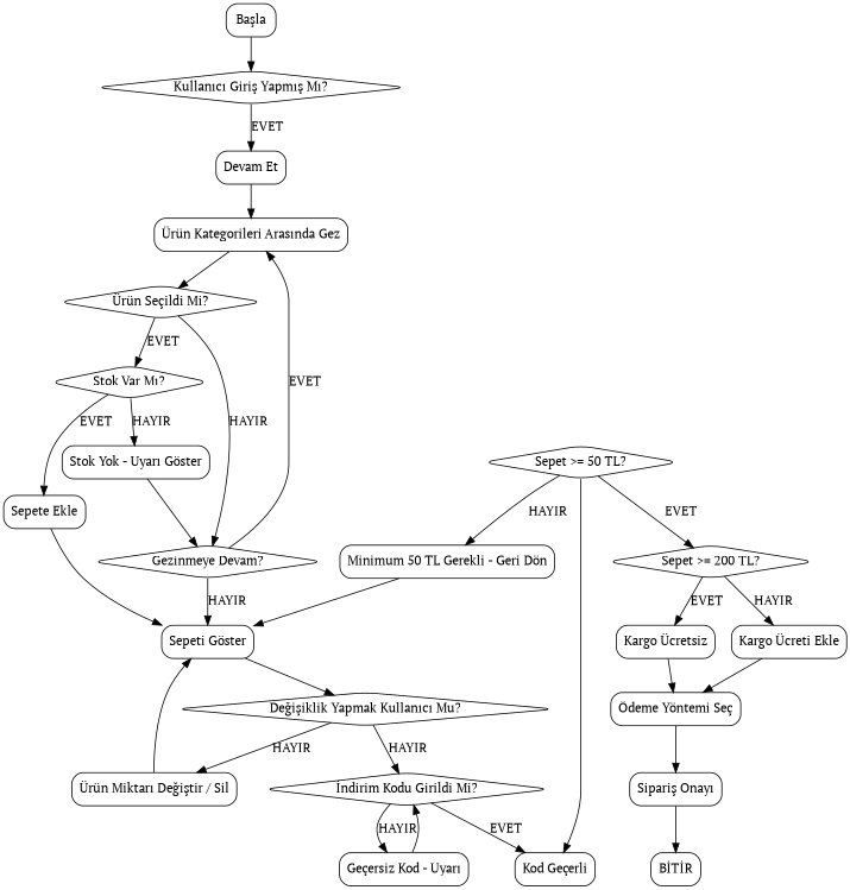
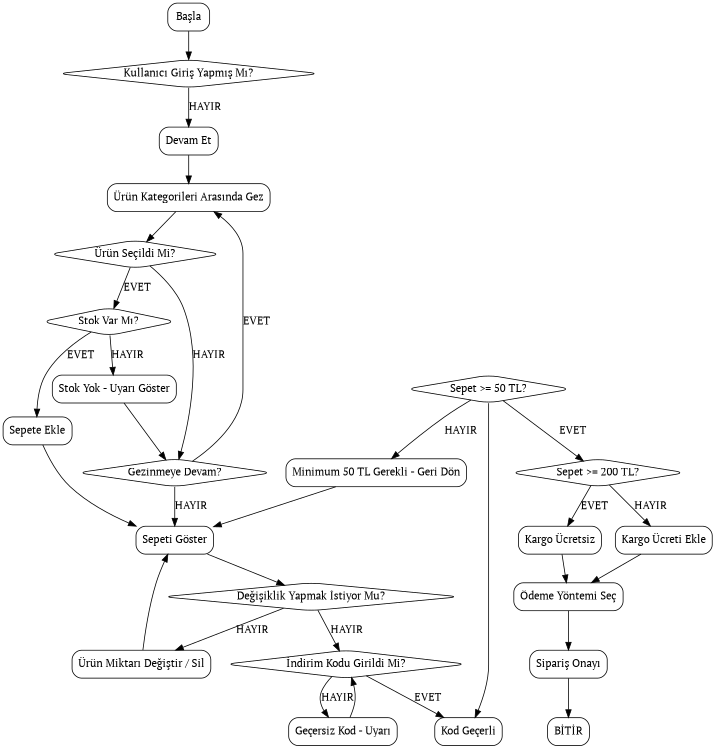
  digraph {
    fontname="PT Serif"
    rankdir=TB
    node [fontname="PT Serif" shape=box style=rounded]
    edge [fontname="PT Serif"]
    n1 [label="Başla"]
    n2 [label="Kullanıcı Giriş Yapmış Mı?" shape=diamond]
    n3 [label="Devam Et"]
    n4 [label="Ürün Kategorileri Arasında Gez"]
    n5 [label="Ürün Seçildi Mi?" shape=diamond]
    n6 [label="Stok Var Mı?" shape=diamond]
    n7 [label="Gezinmeye Devam?" shape=diamond]
    n8 [label="Sepete Ekle"]
    n9 [label="Stok Yok - Uyarı Göster"]
    n10 [label="Sepeti Göster"]
-   n11 [label="Değişiklik Yapmak Kullanıcı Mu?" shape=diamond]
+   n11 [label="Değişiklik Yapmak İstiyor Mu?" shape=diamond]
    n12 [label="Ürün Miktarı Değiştir / Sil"]
    n13 [label="İndirim Kodu Girildi Mi?" shape=diamond]
    n14 [label="Kod Geçerli"]
    n15 [label="Geçersiz Kod - Uyarı"]
    n16 [label="Sepet >= 50 TL?" shape=diamond]
    n17 [label="Minimum 50 TL Gerekli - Geri Dön"]
    n18 [label="Sepet >= 200 TL?" shape=diamond]
    n19 [label="Kargo Ücretsiz"]
    n20 [label="Kargo Ücreti Ekle"]
    n21 [label="Ödeme Yöntemi Seç"]
    n22 [label="Sipariş Onayı"]
    n23 [label="BİTİR"]
    n1 -> n2
-   n2 -> n3 [label=EVET]
+   n2 -> n3 [label=HAYIR]
    n3 -> n4
    n4 -> n5
    n5 -> n6 [label=EVET]
    n5 -> n7 [label=HAYIR]
    n6 -> n8 [label=EVET]
    n6 -> n9 [label=HAYIR]
    n7 -> n4 [label=EVET]
    n7 -> n10 [label=HAYIR]
    n8 -> n10
    n9 -> n7
    n10 -> n11
    n11 -> n12 [label=HAYIR]
    n11 -> n13 [label=HAYIR]
    n12 -> n10
    n13 -> n14 [label=EVET]
    n13 -> n15 [label=HAYIR]
    n15 -> n13
    n16 -> n14
    n16 -> n17 [label=HAYIR]
    n16 -> n18 [label=EVET]
    n17 -> n10
    n18 -> n19 [label=EVET]
    n18 -> n20 [label=HAYIR]
    n19 -> n21
    n20 -> n21
    n21 -> n22
    n22 -> n23
  }
